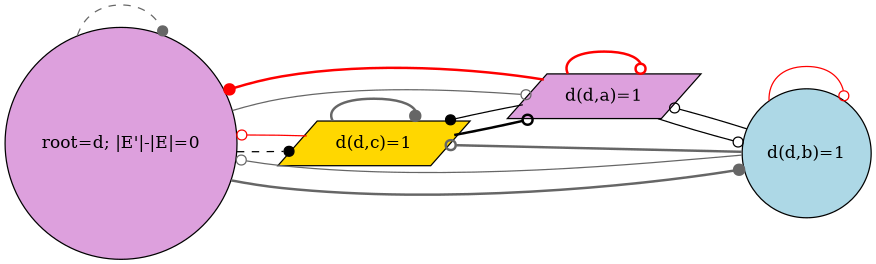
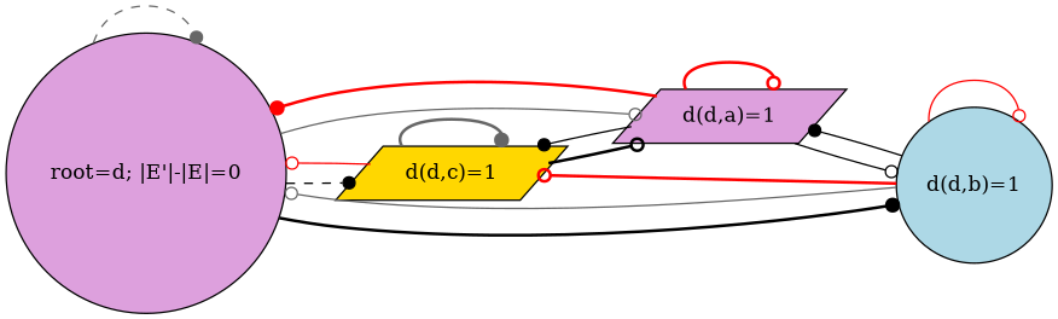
  digraph {
    rankdir=LR
    node [fillcolor=plum shape=circle style=filled]
    edge [arrowhead=odot color=black style=solid]
    n1 [label="root=d; |E'|-|E|=0"]
    n2 [fillcolor=gold label="d(d,c)=1" shape=parallelogram]
    n3 [fillcolor=lightblue label="d(d,b)=1"]
    n4 [label="d(d,a)=1" shape=parallelogram]
    n1 -> n1 [arrowhead=dot color=gray40 style=dashed]
    n1 -> n2 [arrowhead=dot style=dashed]
-   n1 -> n3 [arrowhead=dot color=gray40 style=bold]
+   n1 -> n3 [arrowhead=dot style=bold]
    n1 -> n4 [color=gray40]
    n2 -> n1 [color=red]
    n2 -> n2 [arrowhead=dot color=gray40 style=bold]
    n2 -> n4 [style=bold]
    n3 -> n1 [color=gray40]
-   n3 -> n2 [color=gray40 style=bold]
+   n3 -> n2 [color=red style=bold]
    n3 -> n3 [color=red]
-   n3 -> n4
+   n3 -> n4 [arrowhead=dot]
    n4 -> n1 [arrowhead=dot color=red style=bold]
    n4 -> n2 [arrowhead=dot]
    n4 -> n3
    n4 -> n4 [color=red style=bold]
  }
